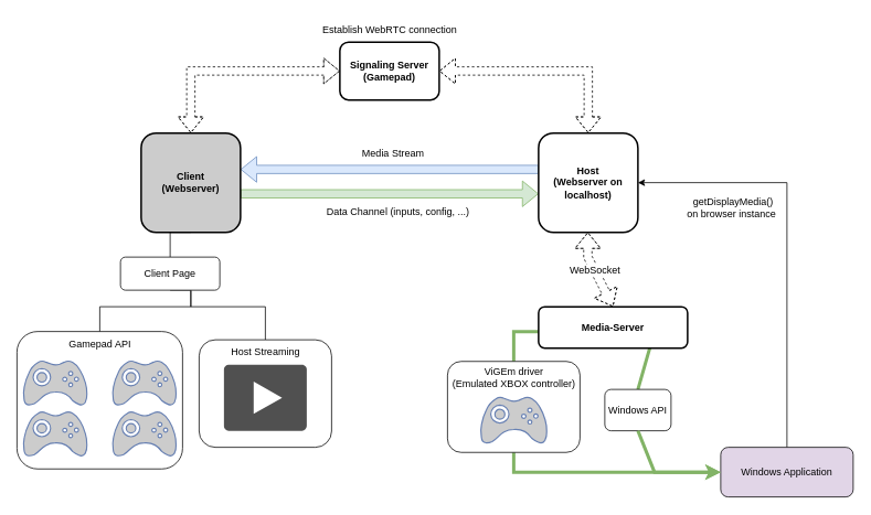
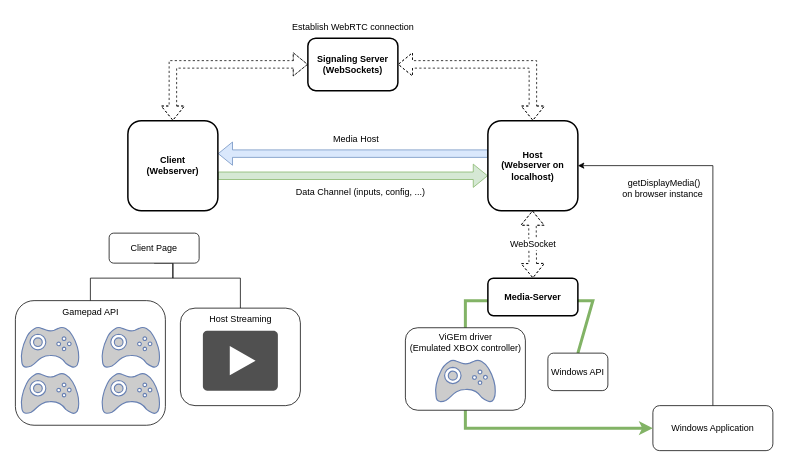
  <mxCell id="0" />
  <mxCell id="1" parent="0" />
  <mxCell id="2" value="" style="shape=flexArrow;endArrow=classic;startArrow=none;html=1;rounded=0;entryX=0;entryY=0.5;entryDx=0;entryDy=0;exitX=1;exitY=0.5;exitDx=0;exitDy=0;startFill=0;fillColor=#d5e8d4;strokeColor=#82b366;" parent="1" edge="1"><mxGeometry width="100" height="100" relative="1" as="geometry"><mxPoint x="290" y="233.5" as="sourcePoint" /><mxPoint x="650" y="233.5" as="targetPoint" /></mxGeometry></mxCell>
- <mxCell id="3" style="edgeStyle=orthogonalEdgeStyle;rounded=0;orthogonalLoop=1;jettySize=auto;html=1;exitX=0.5;exitY=1;exitDx=0;exitDy=0;entryX=0.5;entryY=0;entryDx=0;entryDy=0;endArrow=none;endFill=0;" parent="1" source="36" target="15" edge="1"><mxGeometry relative="1" as="geometry" /></mxCell>
  <mxCell id="4" value="&lt;div&gt;getDisplayMedia()&amp;nbsp;&lt;/div&gt;&lt;div&gt;on browser instance&lt;/div&gt;" style="edgeStyle=orthogonalEdgeStyle;rounded=0;orthogonalLoop=1;jettySize=auto;html=1;exitX=0.5;exitY=0;exitDx=0;exitDy=0;entryX=1;entryY=0.5;entryDx=0;entryDy=0;dashed=0;fontSize=12;align=right;labelBackgroundColor=none;verticalAlign=top;spacingRight=12;spacingTop=10;" edge="1" parent="1" source="5" target="38"><mxGeometry x="0.28" relative="1" as="geometry"><mxPoint as="offset" /></mxGeometry></mxCell>
- <mxCell id="5" value="&lt;div&gt;Windows Application&lt;/div&gt;" style="rounded=1;whiteSpace=wrap;html=1;fillColor=#e1d5e7;" parent="1" vertex="1"><mxGeometry x="870" y="540" width="160" height="60" as="geometry" /></mxCell>
+ <mxCell id="5" value="&lt;div&gt;Windows Application&lt;/div&gt;" style="rounded=1;whiteSpace=wrap;html=1;" parent="1" vertex="1"><mxGeometry x="870" y="540" width="160" height="60" as="geometry" /></mxCell>
  <mxCell id="6" value="" style="shape=flexArrow;endArrow=none;startArrow=classic;html=1;rounded=0;entryX=0;entryY=0.5;entryDx=0;entryDy=0;exitX=1;exitY=0.5;exitDx=0;exitDy=0;endFill=0;fillColor=#dae8fc;strokeColor=#6c8ebf;" parent="1" edge="1"><mxGeometry width="100" height="100" relative="1" as="geometry"><mxPoint x="290" y="204" as="sourcePoint" /><mxPoint x="650" y="204" as="targetPoint" /></mxGeometry></mxCell>
  <mxCell id="7" value="" style="shape=flexArrow;endArrow=classic;startArrow=classic;html=1;rounded=0;entryX=0;entryY=0.5;entryDx=0;entryDy=0;exitX=0.5;exitY=0;exitDx=0;exitDy=0;dashed=1;" parent="1" source="36" target="37" edge="1"><mxGeometry width="100" height="100" relative="1" as="geometry"><mxPoint x="400" y="390" as="sourcePoint" /><mxPoint x="500" y="290" as="targetPoint" /><Array as="points"><mxPoint x="230" y="85" /></Array></mxGeometry></mxCell>
  <mxCell id="8" value="" style="shape=flexArrow;endArrow=classic;startArrow=classic;html=1;rounded=0;entryX=1;entryY=0.5;entryDx=0;entryDy=0;exitX=0.5;exitY=0;exitDx=0;exitDy=0;dashed=1;fontSize=12;verticalAlign=top;" parent="1" source="38" target="37" edge="1"><mxGeometry width="100" height="100" relative="1" as="geometry"><mxPoint x="370" y="390" as="sourcePoint" /><mxPoint x="470" y="290" as="targetPoint" /><Array as="points"><mxPoint x="710" y="85" /></Array></mxGeometry></mxCell>
  <mxCell id="9" value="" style="endArrow=none;html=1;rounded=0;exitX=0.5;exitY=0;exitDx=0;exitDy=0;entryX=0.5;entryY=0;entryDx=0;entryDy=0;fillColor=#d5e8d4;strokeColor=#82b366;strokeWidth=4;endFill=0;" parent="1" source="11" target="32" edge="1"><mxGeometry width="50" height="50" relative="1" as="geometry"><mxPoint x="400" y="360" as="sourcePoint" /><mxPoint x="580" y="400" as="targetPoint" /><Array as="points"><mxPoint x="790" y="400" /><mxPoint x="700" y="400" /><mxPoint x="620" y="400" /></Array></mxGeometry></mxCell>
  <mxCell id="10" value="" style="endArrow=classic;html=1;rounded=0;entryX=0;entryY=0.5;entryDx=0;entryDy=0;exitX=0.5;exitY=1;exitDx=0;exitDy=0;fillColor=#d5e8d4;strokeColor=#82b366;strokeWidth=4;" parent="1" source="32" target="5" edge="1"><mxGeometry width="50" height="50" relative="1" as="geometry"><mxPoint x="630" y="480" as="sourcePoint" /><mxPoint x="450" y="430" as="targetPoint" /><Array as="points"><mxPoint x="620" y="570" /></Array></mxGeometry></mxCell>
  <mxCell id="11" value="Windows API" style="rounded=1;whiteSpace=wrap;html=1;" parent="1" vertex="1"><mxGeometry x="730" y="470" width="80" height="50" as="geometry" /></mxCell>
- <mxCell id="12" value="" style="endArrow=classic;html=1;rounded=0;entryX=0;entryY=0.5;entryDx=0;entryDy=0;exitX=0.5;exitY=1;exitDx=0;exitDy=0;fillColor=#d5e8d4;strokeColor=#82b366;strokeWidth=4;" parent="1" source="11" target="5" edge="1"><mxGeometry width="50" height="50" relative="1" as="geometry"><mxPoint x="400" y="480" as="sourcePoint" /><mxPoint x="450" y="430" as="targetPoint" /><Array as="points"><mxPoint x="790" y="570" /></Array></mxGeometry></mxCell>
  <mxCell id="13" style="edgeStyle=orthogonalEdgeStyle;rounded=0;orthogonalLoop=1;jettySize=auto;html=1;exitX=0.5;exitY=1;exitDx=0;exitDy=0;endArrow=none;endFill=0;" edge="1" parent="1" source="15" target="20"><mxGeometry relative="1" as="geometry"><Array as="points"><mxPoint x="230" y="370" /><mxPoint x="120" y="370" /></Array></mxGeometry></mxCell>
  <mxCell id="14" style="edgeStyle=orthogonalEdgeStyle;rounded=0;orthogonalLoop=1;jettySize=auto;html=1;endArrow=none;endFill=0;" edge="1" parent="1" source="15" target="27"><mxGeometry relative="1" as="geometry"><Array as="points"><mxPoint x="230" y="370" /><mxPoint x="320" y="370" /></Array></mxGeometry></mxCell>
  <mxCell id="15" value="Client Page" style="rounded=1;whiteSpace=wrap;html=1;" parent="1" vertex="1"><mxGeometry x="145" y="310" width="120" height="40" as="geometry" /></mxCell>
  <mxCell id="16" value="Data Channel (inputs, config, ...)" style="text;html=1;align=center;verticalAlign=middle;resizable=0;points=[];autosize=1;strokeColor=none;fillColor=none;" parent="1" vertex="1"><mxGeometry x="385" y="240" width="190" height="30" as="geometry" /></mxCell>
- <mxCell id="17" value="Media Stream" style="text;html=1;align=center;verticalAlign=middle;resizable=0;points=[];autosize=1;strokeColor=none;fillColor=none;" parent="1" vertex="1"><mxGeometry x="424" y="170" width="100" height="30" as="geometry" /></mxCell>
+ <mxCell id="17" value="Media Host" style="text;html=1;align=center;verticalAlign=middle;resizable=0;points=[];autosize=1;strokeColor=none;fillColor=none;" parent="1" vertex="1"><mxGeometry x="424" y="170" width="100" height="30" as="geometry" /></mxCell>
  <mxCell id="18" value="Establish WebRTC connection" style="text;html=1;align=center;verticalAlign=middle;resizable=0;points=[];autosize=1;strokeColor=none;fillColor=none;" parent="1" vertex="1"><mxGeometry x="380" y="20" width="180" height="30" as="geometry" /></mxCell>
  <mxCell id="19" value="" style="group" parent="1" vertex="1" connectable="0"><mxGeometry x="20" y="400" width="200" height="166.16" as="geometry" /></mxCell>
  <mxCell id="20" value="" style="rounded=1;whiteSpace=wrap;html=1;" parent="19" vertex="1"><mxGeometry width="200" height="166.16" as="geometry" /></mxCell>
  <mxCell id="21" value="Gamepad API" style="text;html=1;align=center;verticalAlign=middle;resizable=0;points=[];autosize=1;strokeColor=none;fillColor=none;" parent="19" vertex="1"><mxGeometry x="50" width="100" height="30" as="geometry" /></mxCell>
  <mxCell id="22" value="" style="fontColor=#0066CC;verticalAlign=top;verticalLabelPosition=bottom;labelPosition=center;align=center;html=1;outlineConnect=0;fillColor=#CCCCCC;strokeColor=#6881B3;gradientColor=none;gradientDirection=north;strokeWidth=2;shape=mxgraph.networks.gamepad;" parent="19" vertex="1"><mxGeometry x="7.692" y="35.385" width="76.923" height="53.848" as="geometry" /></mxCell>
  <mxCell id="23" value="" style="fontColor=#0066CC;verticalAlign=top;verticalLabelPosition=bottom;labelPosition=center;align=center;html=1;outlineConnect=0;fillColor=#CCCCCC;strokeColor=#6881B3;gradientColor=none;gradientDirection=north;strokeWidth=2;shape=mxgraph.networks.gamepad;" parent="19" vertex="1"><mxGeometry x="115.385" y="35.385" width="76.923" height="53.848" as="geometry" /></mxCell>
  <mxCell id="24" value="" style="fontColor=#0066CC;verticalAlign=top;verticalLabelPosition=bottom;labelPosition=center;align=center;html=1;outlineConnect=0;fillColor=#CCCCCC;strokeColor=#6881B3;gradientColor=none;gradientDirection=north;strokeWidth=2;shape=mxgraph.networks.gamepad;" parent="19" vertex="1"><mxGeometry x="7.692" y="96.926" width="76.923" height="53.848" as="geometry" /></mxCell>
  <mxCell id="25" value="" style="fontColor=#0066CC;verticalAlign=top;verticalLabelPosition=bottom;labelPosition=center;align=center;html=1;outlineConnect=0;fillColor=#CCCCCC;strokeColor=#6881B3;gradientColor=none;gradientDirection=north;strokeWidth=2;shape=mxgraph.networks.gamepad;" parent="19" vertex="1"><mxGeometry x="115.385" y="96.926" width="76.923" height="53.848" as="geometry" /></mxCell>
  <mxCell id="26" value="" style="group" parent="1" vertex="1" connectable="0"><mxGeometry x="240" y="410" width="160" height="130" as="geometry" /></mxCell>
  <mxCell id="27" value="" style="rounded=1;whiteSpace=wrap;html=1;" parent="26" vertex="1"><mxGeometry width="160" height="130" as="geometry" /></mxCell>
  <mxCell id="28" value="Host Streaming" style="text;html=1;align=center;verticalAlign=middle;resizable=0;points=[];autosize=1;strokeColor=none;fillColor=none;" parent="26" vertex="1"><mxGeometry x="25" width="110" height="30" as="geometry" /></mxCell>
  <mxCell id="29" value="" style="sketch=0;pointerEvents=1;shadow=0;dashed=0;html=1;strokeColor=none;fillColor=#505050;labelPosition=center;verticalLabelPosition=bottom;verticalAlign=top;outlineConnect=0;align=center;shape=mxgraph.office.concepts.video_play;aspect=fixed;" parent="26" vertex="1"><mxGeometry x="30" y="30" width="100" height="80" as="geometry" /></mxCell>
  <mxCell id="30" value="" style="group" parent="1" vertex="1" connectable="0"><mxGeometry x="540" y="436.16" width="160" height="130" as="geometry" /></mxCell>
  <mxCell id="31" value="" style="group" parent="30" vertex="1" connectable="0"><mxGeometry width="160" height="110" as="geometry" /></mxCell>
  <mxCell id="32" value="" style="rounded=1;whiteSpace=wrap;html=1;" parent="31" vertex="1"><mxGeometry width="160" height="110" as="geometry" /></mxCell>
  <mxCell id="33" value="&lt;div&gt;ViGEm driver&lt;/div&gt;&lt;div&gt;(Emulated XBOX controller)&lt;br&gt;&lt;/div&gt;" style="text;html=1;align=center;verticalAlign=middle;resizable=0;points=[];autosize=1;strokeColor=none;fillColor=none;" parent="31" vertex="1"><mxGeometry y="-0.652" width="160" height="40" as="geometry" /></mxCell>
  <mxCell id="34" value="" style="fontColor=#0066CC;verticalAlign=top;verticalLabelPosition=bottom;labelPosition=center;align=center;html=1;outlineConnect=0;fillColor=#CCCCCC;strokeColor=#6881B3;gradientColor=none;gradientDirection=north;strokeWidth=2;shape=mxgraph.networks.gamepad;aspect=fixed;" parent="31" vertex="1"><mxGeometry x="40" y="43" width="80" height="56" as="geometry" /></mxCell>
  <mxCell id="35" value="WebSocket" style="shape=flexArrow;endArrow=classic;startArrow=classic;html=1;rounded=0;dashed=1;exitX=0.5;exitY=0;exitDx=0;exitDy=0;fontSize=12;" edge="1" parent="1" source="39"><mxGeometry width="100" height="100" relative="1" as="geometry"><mxPoint x="710" y="340" as="sourcePoint" /><mxPoint x="709.5" y="280" as="targetPoint" /><Array as="points"><mxPoint x="709.5" y="310" /></Array></mxGeometry></mxCell>
- <mxCell id="36" value="&lt;div&gt;Client&lt;br&gt;&lt;/div&gt;&lt;div&gt;(Webserver)&lt;br&gt;&lt;/div&gt;" style="rounded=1;whiteSpace=wrap;html=1;fontStyle=1;strokeWidth=2;fillColor=#cccccc;" parent="1" vertex="1"><mxGeometry x="170" y="160" width="120" height="120" as="geometry" /></mxCell>
- <mxCell id="37" value="&lt;div&gt;Signaling Server&lt;/div&gt;(Gamepad)" style="rounded=1;whiteSpace=wrap;html=1;fontStyle=1;strokeWidth=2;" parent="1" vertex="1"><mxGeometry x="410" y="50" width="120" height="70" as="geometry" /></mxCell>
+ <mxCell id="36" value="&lt;div&gt;Client&lt;br&gt;&lt;/div&gt;&lt;div&gt;(Webserver)&lt;br&gt;&lt;/div&gt;" style="rounded=1;whiteSpace=wrap;html=1;fontStyle=1;strokeWidth=2;" parent="1" vertex="1"><mxGeometry x="170" y="160" width="120" height="120" as="geometry" /></mxCell>
+ <mxCell id="37" value="&lt;div&gt;Signaling Server&lt;/div&gt;(WebSockets)" style="rounded=1;whiteSpace=wrap;html=1;fontStyle=1;strokeWidth=2;" parent="1" vertex="1"><mxGeometry x="410" y="50" width="120" height="70" as="geometry" /></mxCell>
  <mxCell id="38" value="&lt;div&gt;Host&lt;br&gt;&lt;/div&gt;(Webserver on localhost)" style="rounded=1;whiteSpace=wrap;html=1;fontStyle=1;strokeWidth=2;" parent="1" vertex="1"><mxGeometry x="650" y="160" width="120" height="120" as="geometry" /></mxCell>
- <mxCell id="39" value="&lt;div&gt;Media-Server&lt;br&gt;&lt;/div&gt;" style="rounded=1;whiteSpace=wrap;html=1;fontStyle=1;strokeWidth=2;" vertex="1" parent="1"><mxGeometry x="650" y="370" width="180" height="50" as="geometry" /></mxCell>
+ <mxCell id="39" value="&lt;div&gt;Media-Server&lt;br&gt;&lt;/div&gt;" style="rounded=1;whiteSpace=wrap;html=1;fontStyle=1;strokeWidth=2;" vertex="1" parent="1"><mxGeometry x="650" y="370" width="120" height="50" as="geometry" /></mxCell>
